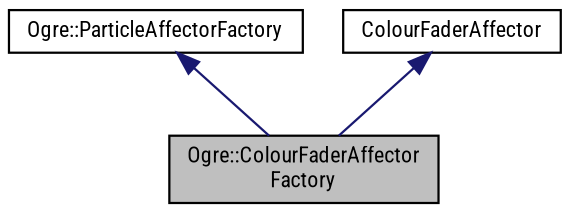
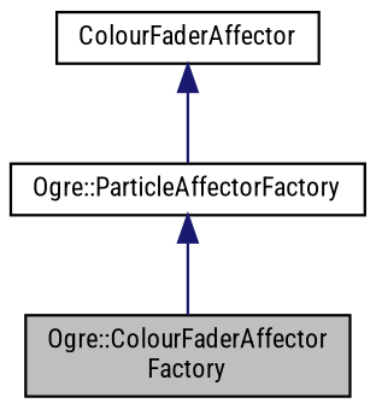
  digraph {
    fontname="Roboto Condensed"
    node [color=black fontname="Roboto Condensed" fontsize=10 shape=record]
    edge [color=midnightblue dir=back fontname="Roboto Condensed" fontsize=10 labelfontname=Helvetica labelfontsize=10 style=solid]
    n1 [fillcolor=grey75 fontcolor=black height=0.2 label="Ogre::ColourFaderAffector\lFactory" style=filled width=0.4]
    n2 [height=0.2 label="Ogre::ParticleAffectorFactory" width=0.4]
    n3 [height=0.2 label=ColourFaderAffector width=0.4]
    n2 -> n1
-   n3 -> n1
+   n3 -> n2
  }
